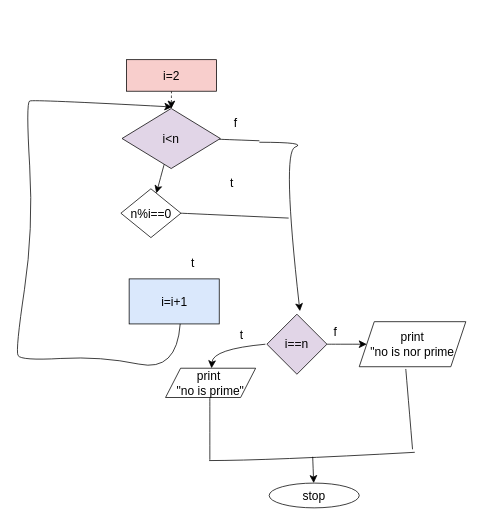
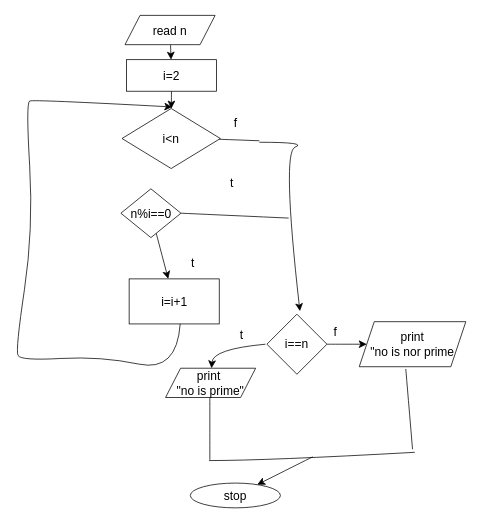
  <mxCell id="0" />
  <mxCell id="1" parent="0" />
- <mxCell id="4" value="" style="edgeStyle=none;curved=1;rounded=0;orthogonalLoop=1;jettySize=auto;html=1;fontSize=12;startSize=8;endSize=8;dashed=1;" edge="1" parent="1" source="5" target="7"><mxGeometry relative="1" as="geometry" /></mxCell>
- <mxCell id="5" value="i=2" style="whiteSpace=wrap;html=1;fontSize=16;fillColor=#f8cecc;" vertex="1" parent="1"><mxGeometry x="168" y="79" width="120" height="42" as="geometry" /></mxCell>
- <mxCell id="6" value="" style="edgeStyle=none;curved=1;rounded=0;orthogonalLoop=1;jettySize=auto;html=1;fontSize=12;startSize=8;endSize=8;" edge="1" parent="1" source="7" target="9"><mxGeometry relative="1" as="geometry" /></mxCell>
- <mxCell id="7" value="i&amp;lt;n" style="rhombus;whiteSpace=wrap;html=1;fontSize=16;fillColor=#e1d5e7;" vertex="1" parent="1"><mxGeometry x="162" y="144" width="131" height="80" as="geometry" /></mxCell>
+ <mxCell id="2" value="" style="edgeStyle=none;curved=1;rounded=0;orthogonalLoop=1;jettySize=auto;html=1;fontSize=12;startSize=8;endSize=8;" edge="1" parent="1" source="3" target="5"><mxGeometry relative="1" as="geometry" /></mxCell>
+ <mxCell id="3" value="read n" style="shape=parallelogram;perimeter=parallelogramPerimeter;whiteSpace=wrap;html=1;fixedSize=1;fontSize=16;" vertex="1" parent="1"><mxGeometry x="166" y="20" width="120" height="39" as="geometry" /></mxCell>
+ <mxCell id="4" value="" style="edgeStyle=none;curved=1;rounded=0;orthogonalLoop=1;jettySize=auto;html=1;fontSize=12;startSize=8;endSize=8;" edge="1" parent="1" source="5" target="7"><mxGeometry relative="1" as="geometry" /></mxCell>
+ <mxCell id="5" value="i=2" style="whiteSpace=wrap;html=1;fontSize=16;" vertex="1" parent="1"><mxGeometry x="168" y="79" width="120" height="42" as="geometry" /></mxCell>
+ <mxCell id="7" value="i&amp;lt;n" style="rhombus;whiteSpace=wrap;html=1;fontSize=16;" vertex="1" parent="1"><mxGeometry x="162" y="144" width="131" height="80" as="geometry" /></mxCell>
+ <mxCell id="8" value="" style="edgeStyle=none;curved=1;rounded=0;orthogonalLoop=1;jettySize=auto;html=1;fontSize=12;startSize=8;endSize=8;" edge="1" parent="1" source="9" target="10"><mxGeometry relative="1" as="geometry" /></mxCell>
  <mxCell id="9" value="n%i==0" style="rhombus;whiteSpace=wrap;html=1;fontSize=16;" vertex="1" parent="1"><mxGeometry x="160.5" y="251" width="80" height="65" as="geometry" /></mxCell>
- <mxCell id="10" value="i=i+1" style="whiteSpace=wrap;html=1;fontSize=16;fillColor=#dae8fc;" vertex="1" parent="1"><mxGeometry x="171.5" y="371" width="120" height="60" as="geometry" /></mxCell>
+ <mxCell id="10" value="i=i+1" style="whiteSpace=wrap;html=1;fontSize=16;" vertex="1" parent="1"><mxGeometry x="171.5" y="371" width="120" height="60" as="geometry" /></mxCell>
  <mxCell id="11" value="" style="endArrow=classic;html=1;rounded=0;fontSize=12;startSize=8;endSize=8;curved=1;exitX=0.5;exitY=1;exitDx=0;exitDy=0;" edge="1" parent="1"><mxGeometry width="50" height="50" relative="1" as="geometry"><mxPoint x="239.5" y="431" as="sourcePoint" /><mxPoint x="229" y="142" as="targetPoint" /><Array as="points"><mxPoint x="235" y="495" /><mxPoint x="134" y="474" /><mxPoint x="27" y="480" /><mxPoint x="20" y="466" /><mxPoint x="44" y="305" /><mxPoint x="34" y="136" /><mxPoint x="44" y="132" /></Array></mxGeometry></mxCell>
  <mxCell id="12" value="" style="endArrow=none;html=1;rounded=0;fontSize=12;startSize=8;endSize=8;curved=1;" edge="1" parent="1"><mxGeometry width="50" height="50" relative="1" as="geometry"><mxPoint x="291.5" y="185" as="sourcePoint" /><mxPoint x="345" y="187" as="targetPoint" /></mxGeometry></mxCell>
  <mxCell id="13" value="" style="endArrow=none;html=1;rounded=0;fontSize=12;startSize=8;endSize=8;curved=1;exitX=1;exitY=0.5;exitDx=0;exitDy=0;" edge="1" parent="1" source="9"><mxGeometry width="50" height="50" relative="1" as="geometry"><mxPoint x="306" y="292" as="sourcePoint" /><mxPoint x="384" y="290" as="targetPoint" /></mxGeometry></mxCell>
  <mxCell id="14" value="" style="endArrow=classic;html=1;rounded=0;fontSize=12;startSize=8;endSize=8;curved=1;" edge="1" parent="1"><mxGeometry width="50" height="50" relative="1" as="geometry"><mxPoint x="345" y="189" as="sourcePoint" /><mxPoint x="399" y="414" as="targetPoint" /><Array as="points"><mxPoint x="410" y="189" /><mxPoint x="375" y="202" /></Array></mxGeometry></mxCell>
  <mxCell id="15" value="" style="edgeStyle=none;curved=1;rounded=0;orthogonalLoop=1;jettySize=auto;html=1;fontSize=12;startSize=8;endSize=8;" edge="1" parent="1" target="18"><mxGeometry relative="1" as="geometry"><mxPoint x="353" y="458" as="sourcePoint" /><mxPoint x="279" y="502.47" as="targetPoint" /><Array as="points"><mxPoint x="283" y="464.47" /></Array></mxGeometry></mxCell>
  <mxCell id="16" value="" style="edgeStyle=none;curved=1;rounded=0;orthogonalLoop=1;jettySize=auto;html=1;fontSize=12;startSize=8;endSize=8;" edge="1" parent="1" source="17" target="19"><mxGeometry relative="1" as="geometry" /></mxCell>
- <mxCell id="17" value="i==n" style="rhombus;whiteSpace=wrap;html=1;fontSize=16;fillColor=#e1d5e7;" vertex="1" parent="1"><mxGeometry x="355" y="418" width="80" height="80" as="geometry" /></mxCell>
+ <mxCell id="17" value="i==n" style="rhombus;whiteSpace=wrap;html=1;fontSize=16;" vertex="1" parent="1"><mxGeometry x="355" y="418" width="80" height="80" as="geometry" /></mxCell>
  <mxCell id="18" value="print&amp;nbsp;&lt;br&gt;&quot;no is prime&quot;" style="shape=parallelogram;perimeter=parallelogramPerimeter;whiteSpace=wrap;html=1;fixedSize=1;fontSize=16;" vertex="1" parent="1"><mxGeometry x="220" y="490" width="120" height="39" as="geometry" /></mxCell>
  <mxCell id="19" value="print&lt;br&gt;&quot;no is nor prime" style="shape=parallelogram;perimeter=parallelogramPerimeter;whiteSpace=wrap;html=1;fixedSize=1;fontSize=16;" vertex="1" parent="1"><mxGeometry x="478" y="428" width="142" height="60" as="geometry" /></mxCell>
  <mxCell id="20" value="" style="endArrow=none;html=1;rounded=0;fontSize=12;startSize=8;endSize=8;curved=1;" edge="1" parent="1"><mxGeometry width="50" height="50" relative="1" as="geometry"><mxPoint x="278" y="613" as="sourcePoint" /><mxPoint x="552" y="602" as="targetPoint" /><Array as="points"><mxPoint x="355" y="613" /></Array></mxGeometry></mxCell>
  <mxCell id="21" value="" style="endArrow=none;html=1;rounded=0;fontSize=12;startSize=8;endSize=8;curved=1;" edge="1" parent="1"><mxGeometry width="50" height="50" relative="1" as="geometry"><mxPoint x="279" y="529" as="sourcePoint" /><mxPoint x="279" y="612" as="targetPoint" /></mxGeometry></mxCell>
  <mxCell id="22" value="" style="endArrow=none;html=1;rounded=0;fontSize=12;startSize=8;endSize=8;curved=1;" edge="1" parent="1"><mxGeometry width="50" height="50" relative="1" as="geometry"><mxPoint x="540" y="491" as="sourcePoint" /><mxPoint x="549" y="598" as="targetPoint" /></mxGeometry></mxCell>
  <mxCell id="23" value="" style="endArrow=classic;html=1;rounded=0;fontSize=12;startSize=8;endSize=8;curved=1;" edge="1" parent="1" target="24"><mxGeometry width="50" height="50" relative="1" as="geometry"><mxPoint x="416" y="608" as="sourcePoint" /><mxPoint x="418" y="677" as="targetPoint" /></mxGeometry></mxCell>
- <mxCell id="24" value="stop" style="ellipse;whiteSpace=wrap;html=1;fontSize=16;" vertex="1" parent="1"><mxGeometry x="358" y="643" width="120" height="33" as="geometry" /></mxCell>
+ <mxCell id="24" value="stop" style="ellipse;whiteSpace=wrap;html=1;fontSize=16;" vertex="1" parent="1"><mxGeometry x="253" y="643" width="120" height="33" as="geometry" /></mxCell>
  <mxCell id="25" value="f" style="text;html=1;align=center;verticalAlign=middle;resizable=0;points=[];autosize=1;strokeColor=none;fillColor=none;fontSize=16;" vertex="1" parent="1"><mxGeometry x="435" y="426" width="22" height="31" as="geometry" /></mxCell>
  <mxCell id="26" value="t" style="text;html=1;align=center;verticalAlign=middle;resizable=0;points=[];autosize=1;strokeColor=none;fillColor=none;fontSize=16;" vertex="1" parent="1"><mxGeometry x="310" y="429" width="22" height="31" as="geometry" /></mxCell>
  <mxCell id="27" value="t" style="text;html=1;align=center;verticalAlign=middle;resizable=0;points=[];autosize=1;strokeColor=none;fillColor=none;fontSize=16;" vertex="1" parent="1"><mxGeometry x="245" y="334" width="22" height="31" as="geometry" /></mxCell>
  <mxCell id="28" value="f" style="text;html=1;align=center;verticalAlign=middle;resizable=0;points=[];autosize=1;strokeColor=none;fillColor=none;fontSize=16;" vertex="1" parent="1"><mxGeometry x="302" y="147" width="22" height="31" as="geometry" /></mxCell>
  <mxCell id="29" value="t" style="text;html=1;align=center;verticalAlign=middle;resizable=0;points=[];autosize=1;strokeColor=none;fillColor=none;fontSize=16;" vertex="1" parent="1"><mxGeometry x="297" y="227" width="22" height="31" as="geometry" /></mxCell>
